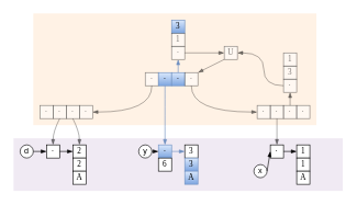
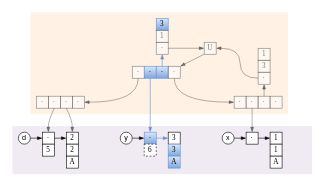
  <mxCell id="0" />
  <mxCell id="1" parent="0" />
  <mxCell id="2" value="" style="rounded=0;whiteSpace=wrap;html=1;fillOpacity=50;strokeWidth=0;fillColor=#ffe6cc;strokeColor=none;shadow=0;glass=0;" parent="1" vertex="1"><mxGeometry x="50" y="20" width="430" height="170" as="geometry" /></mxCell>
  <mxCell id="3" value="" style="rounded=0;whiteSpace=wrap;html=1;fillOpacity=50;strokeWidth=0;fillColor=#e1d5e7;strokeColor=none;" parent="1" vertex="1"><mxGeometry y="210" width="500" height="80" as="geometry" x="20" /></mxCell>
  <mxCell id="4" value="2" style="rounded=0;whiteSpace=wrap;html=1;fontFamily=Verdana;" parent="1" vertex="1"><mxGeometry x="110" y="220" width="20" height="20" as="geometry" /></mxCell>
  <mxCell id="5" value="2" style="rounded=0;whiteSpace=wrap;html=1;fontFamily=Verdana;" parent="1" vertex="1"><mxGeometry x="110" y="240" width="20" height="20" as="geometry" /></mxCell>
  <mxCell id="6" value="A" style="rounded=0;whiteSpace=wrap;html=1;fontFamily=Verdana;" parent="1" vertex="1"><mxGeometry x="110" y="260" width="20" height="20" as="geometry" /></mxCell>
  <mxCell id="7" value="d" style="ellipse;whiteSpace=wrap;html=1;aspect=fixed;" parent="1" vertex="1"><mxGeometry x="30" y="220" width="20" height="20" as="geometry" /></mxCell>
  <mxCell id="8" value="·" style="rounded=0;whiteSpace=wrap;html=1;fontFamily=Verdana;" parent="1" vertex="1"><mxGeometry x="70" y="220" width="20" height="20" as="geometry" /></mxCell>
+ <mxCell id="9" value="5" style="rounded=0;whiteSpace=wrap;html=1;fontFamily=Verdana;" parent="1" vertex="1"><mxGeometry x="70" y="240" width="20" height="20" as="geometry" /></mxCell>
  <mxCell id="10" value="" style="endArrow=blockThin;html=1;exitX=1;exitY=0.5;exitDx=0;exitDy=0;entryX=0;entryY=0.5;entryDx=0;entryDy=0;rounded=0;endFill=1;" parent="1" source="7" target="8" edge="1"><mxGeometry width="50" height="50" relative="1" as="geometry"><mxPoint x="170" y="430" as="sourcePoint" /><mxPoint x="220" y="380" as="targetPoint" /></mxGeometry></mxCell>
  <mxCell id="11" value="" style="endArrow=blockThin;html=1;rounded=0;entryX=0;entryY=0.5;entryDx=0;entryDy=0;endFill=1;" parent="1" source="8" target="4" edge="1"><mxGeometry width="50" height="50" relative="1" as="geometry"><mxPoint x="60" y="240" as="sourcePoint" /><mxPoint x="80" y="240" as="targetPoint" /></mxGeometry></mxCell>
  <mxCell id="12" value="·" style="rounded=0;whiteSpace=wrap;html=1;fontFamily=Verdana;strokeColor=#000000;fillOpacity=100;opacity=50;textOpacity=50;" parent="1" vertex="1"><mxGeometry x="60" y="160" width="20" height="20" as="geometry" /></mxCell>
  <mxCell id="13" value="·" style="rounded=0;whiteSpace=wrap;html=1;fontFamily=Verdana;opacity=50;textOpacity=50;" parent="1" vertex="1"><mxGeometry x="80" y="160" width="20" height="20" as="geometry" /></mxCell>
  <mxCell id="14" value="·" style="rounded=0;whiteSpace=wrap;html=1;fontFamily=Verdana;opacity=50;textOpacity=50;" parent="1" vertex="1"><mxGeometry x="100" y="160" width="20" height="20" as="geometry" /></mxCell>
  <mxCell id="15" value="·" style="rounded=0;whiteSpace=wrap;html=1;fontFamily=Verdana;strokeColor=#000000;opacity=50;textOpacity=50;" parent="1" vertex="1"><mxGeometry x="120" y="160" width="20" height="20" as="geometry" /></mxCell>
  <mxCell id="16" value="" style="endArrow=blockThin;html=1;exitX=0.5;exitY=1;exitDx=0;exitDy=0;entryX=0.5;entryY=0;entryDx=0;entryDy=0;endFill=1;curved=1;opacity=50;" parent="1" source="13" target="8" edge="1"><mxGeometry width="50" height="50" relative="1" as="geometry"><mxPoint x="170" y="300" as="sourcePoint" /><mxPoint x="220" y="250" as="targetPoint" /><Array as="points"><mxPoint x="80" y="200" /></Array></mxGeometry></mxCell>
  <mxCell id="17" value="" style="endArrow=blockThin;html=1;exitX=0.5;exitY=1;exitDx=0;exitDy=0;entryX=0.5;entryY=0;entryDx=0;entryDy=0;endFill=1;curved=1;opacity=50;" parent="1" source="14" target="4" edge="1"><mxGeometry width="50" height="50" relative="1" as="geometry"><mxPoint x="70" y="190" as="sourcePoint" /><mxPoint x="90" y="230" as="targetPoint" /><Array as="points"><mxPoint x="120" y="200" /></Array></mxGeometry></mxCell>
  <mxCell id="18" value="·" style="rounded=0;whiteSpace=wrap;html=1;fontFamily=Verdana;strokeColor=#000000;opacity=50;textOpacity=50;" parent="1" vertex="1"><mxGeometry x="390" y="160" width="20" height="20" as="geometry" /></mxCell>
  <mxCell id="19" value="·" style="rounded=0;whiteSpace=wrap;html=1;fontFamily=Verdana;strokeColor=#000000;opacity=50;textOpacity=50;" parent="1" vertex="1"><mxGeometry x="410" y="160" width="20" height="20" as="geometry" /></mxCell>
  <mxCell id="20" value="·" style="rounded=0;whiteSpace=wrap;html=1;fontFamily=Verdana;strokeColor=#000000;opacity=50;textOpacity=50;" parent="1" vertex="1"><mxGeometry x="430" y="160" width="20" height="20" as="geometry" /></mxCell>
  <mxCell id="21" value="·" style="rounded=0;whiteSpace=wrap;html=1;fontFamily=Verdana;strokeColor=#000000;opacity=50;textOpacity=50;" parent="1" vertex="1"><mxGeometry x="450" y="160" width="20" height="20" as="geometry" /></mxCell>
  <mxCell id="22" value="3" style="rounded=0;whiteSpace=wrap;html=1;fontFamily=Verdana;" parent="1" vertex="1"><mxGeometry x="280" y="220" width="20" height="20" as="geometry" /></mxCell>
  <mxCell id="23" value="3" style="rounded=0;whiteSpace=wrap;html=1;fontFamily=Verdana;fillColor=#dae8fc;strokeColor=#6c8ebf;gradientColor=#7ea6e0;" parent="1" vertex="1"><mxGeometry x="280" y="240" width="20" height="20" as="geometry" /></mxCell>
  <mxCell id="24" value="A" style="rounded=0;whiteSpace=wrap;html=1;fontFamily=Verdana;fillColor=#dae8fc;strokeColor=#6c8ebf;gradientColor=#7ea6e0;" parent="1" vertex="1"><mxGeometry x="280" y="260" width="20" height="20" as="geometry" /></mxCell>
- <mxCell id="25" value="y" style="ellipse;whiteSpace=wrap;html=1;aspect=fixed;" parent="1" vertex="1"><mxGeometry x="210" y="220" width="20" height="20" as="geometry" /></mxCell>
+ <mxCell id="25" value="y" style="ellipse;whiteSpace=wrap;html=1;aspect=fixed;" parent="1" vertex="1"><mxGeometry x="200" y="220" width="20" height="20" as="geometry" /></mxCell>
  <mxCell id="26" value="·" style="rounded=0;whiteSpace=wrap;html=1;fontFamily=Verdana;strokeColor=#6c8ebf;fillColor=#dae8fc;gradientColor=#7ea6e0;" parent="1" vertex="1"><mxGeometry x="240" y="220" width="20" height="20" as="geometry" /></mxCell>
- <mxCell id="27" value="6" style="rounded=0;whiteSpace=wrap;html=1;fontFamily=Verdana;" parent="1" vertex="1"><mxGeometry x="240" y="240" width="20" height="20" as="geometry" /></mxCell>
+ <mxCell id="27" value="6" style="rounded=0;whiteSpace=wrap;html=1;fontFamily=Verdana;dashed=1;" parent="1" vertex="1"><mxGeometry x="240" y="240" width="20" height="20" as="geometry" /></mxCell>
  <mxCell id="28" value="" style="endArrow=blockThin;html=1;exitX=1;exitY=0.5;exitDx=0;exitDy=0;entryX=0;entryY=0.5;entryDx=0;entryDy=0;rounded=0;endFill=1;" parent="1" source="25" target="26" edge="1"><mxGeometry width="50" height="50" relative="1" as="geometry"><mxPoint x="340" y="430" as="sourcePoint" /><mxPoint x="390" y="380" as="targetPoint" /></mxGeometry></mxCell>
  <mxCell id="29" value="" style="endArrow=blockThin;html=1;rounded=0;entryX=0;entryY=0.5;entryDx=0;entryDy=0;endFill=1;fillColor=#dae8fc;strokeColor=#6c8ebf;gradientColor=#7ea6e0;" parent="1" source="26" target="22" edge="1"><mxGeometry width="50" height="50" relative="1" as="geometry"><mxPoint x="230" y="240" as="sourcePoint" /><mxPoint x="250" y="240" as="targetPoint" /></mxGeometry></mxCell>
  <mxCell id="30" value="1" style="rounded=0;whiteSpace=wrap;html=1;fontFamily=Verdana;" parent="1" vertex="1"><mxGeometry x="450" y="220" width="20" height="20" as="geometry" /></mxCell>
  <mxCell id="31" value="1" style="rounded=0;whiteSpace=wrap;html=1;fontFamily=Verdana;" parent="1" vertex="1"><mxGeometry x="450" y="240" width="20" height="20" as="geometry" /></mxCell>
  <mxCell id="32" value="A" style="rounded=0;whiteSpace=wrap;html=1;fontFamily=Verdana;" parent="1" vertex="1"><mxGeometry x="450" y="260" width="20" height="20" as="geometry" /></mxCell>
- <mxCell id="33" value="x" style="ellipse;whiteSpace=wrap;html=1;aspect=fixed;" parent="1" vertex="1"><mxGeometry x="385" y="250" width="20" height="20" as="geometry" /></mxCell>
+ <mxCell id="33" value="x" style="ellipse;whiteSpace=wrap;html=1;aspect=fixed;" parent="1" vertex="1"><mxGeometry x="370" y="220" width="20" height="20" as="geometry" /></mxCell>
  <mxCell id="34" value="·" style="rounded=0;whiteSpace=wrap;html=1;fontFamily=Verdana;strokeColor=#000000;" parent="1" vertex="1"><mxGeometry x="410" y="220" width="20" height="20" as="geometry" /></mxCell>
  <mxCell id="35" value="" style="endArrow=blockThin;html=1;exitX=1;exitY=0.5;exitDx=0;exitDy=0;entryX=0;entryY=0.5;entryDx=0;entryDy=0;rounded=0;endFill=1;" parent="1" source="33" target="34" edge="1"><mxGeometry width="50" height="50" relative="1" as="geometry"><mxPoint x="510" y="430" as="sourcePoint" /><mxPoint x="560" y="380" as="targetPoint" /></mxGeometry></mxCell>
  <mxCell id="36" value="" style="endArrow=blockThin;html=1;rounded=0;entryX=0;entryY=0.5;entryDx=0;entryDy=0;endFill=1;" parent="1" source="34" target="30" edge="1"><mxGeometry width="50" height="50" relative="1" as="geometry"><mxPoint x="400" y="240" as="sourcePoint" /><mxPoint x="420" y="240" as="targetPoint" /></mxGeometry></mxCell>
  <mxCell id="37" value="·" style="rounded=0;whiteSpace=wrap;html=1;fontFamily=Verdana;strokeColor=#000000;opacity=50;textOpacity=50;" parent="1" vertex="1"><mxGeometry x="220" y="110" width="20" height="20" as="geometry" /></mxCell>
  <mxCell id="38" value="·" style="rounded=0;whiteSpace=wrap;html=1;fontFamily=Verdana;strokeColor=#6c8ebf;fillColor=#dae8fc;gradientColor=#7ea6e0;" parent="1" vertex="1"><mxGeometry x="240" y="110" width="20" height="20" as="geometry" /></mxCell>
  <mxCell id="39" value="·" style="rounded=0;whiteSpace=wrap;html=1;fontFamily=Verdana;strokeColor=#6c8ebf;fillColor=#dae8fc;gradientColor=#7ea6e0;" parent="1" vertex="1"><mxGeometry x="260" y="110" width="20" height="20" as="geometry" /></mxCell>
  <mxCell id="40" value="·" style="rounded=0;whiteSpace=wrap;html=1;fontFamily=Verdana;strokeColor=#000000;opacity=50;textOpacity=50;" parent="1" vertex="1"><mxGeometry x="280" y="110" width="20" height="20" as="geometry" /></mxCell>
  <mxCell id="41" value="" style="endArrow=blockThin;html=1;entryX=1;entryY=0.5;entryDx=0;entryDy=0;curved=1;endFill=1;exitX=0.5;exitY=1;exitDx=0;exitDy=0;opacity=50;" parent="1" source="37" target="15" edge="1"><mxGeometry width="50" height="50" relative="1" as="geometry"><mxPoint x="170" y="110" as="sourcePoint" /><mxPoint x="260" y="200" as="targetPoint" /><Array as="points"><mxPoint x="230" y="170" /></Array></mxGeometry></mxCell>
  <mxCell id="42" value="" style="endArrow=blockThin;html=1;entryX=0;entryY=0.5;entryDx=0;entryDy=0;exitX=0.5;exitY=1;exitDx=0;exitDy=0;curved=1;endFill=1;opacity=50;" parent="1" source="40" target="18" edge="1"><mxGeometry width="50" height="50" relative="1" as="geometry"><mxPoint x="300" y="100" as="sourcePoint" /><mxPoint x="71" y="167" as="targetPoint" /><Array as="points"><mxPoint x="290" y="170" /></Array></mxGeometry></mxCell>
  <mxCell id="43" value="" style="endArrow=blockThin;html=1;exitX=0.5;exitY=1;exitDx=0;exitDy=0;entryX=0.5;entryY=0;entryDx=0;entryDy=0;endFill=1;curved=1;fillColor=#dae8fc;strokeColor=#6c8ebf;gradientColor=#7ea6e0;" parent="1" source="38" target="26" edge="1"><mxGeometry width="50" height="50" relative="1" as="geometry"><mxPoint x="90" y="190" as="sourcePoint" /><mxPoint x="130" y="230" as="targetPoint" /><Array as="points" /></mxGeometry></mxCell>
  <mxCell id="44" value="" style="endArrow=blockThin;html=1;exitX=0.5;exitY=1;exitDx=0;exitDy=0;entryX=0.5;entryY=0;entryDx=0;entryDy=0;endFill=1;curved=1;opacity=50;" parent="1" source="19" target="34" edge="1"><mxGeometry width="50" height="50" relative="1" as="geometry"><mxPoint x="90" y="190" as="sourcePoint" /><mxPoint x="130" y="230" as="targetPoint" /><Array as="points"><mxPoint x="420" y="200" /></Array></mxGeometry></mxCell>
  <mxCell id="45" value="1" style="rounded=0;whiteSpace=wrap;html=1;fontFamily=Verdana;opacity=50;textOpacity=50;" parent="1" vertex="1"><mxGeometry x="430" y="80" width="20" height="20" as="geometry" /></mxCell>
  <mxCell id="46" value="3" style="rounded=0;whiteSpace=wrap;html=1;fontFamily=Verdana;opacity=50;textOpacity=50;" parent="1" vertex="1"><mxGeometry x="430" y="100" width="20" height="20" as="geometry" /></mxCell>
  <mxCell id="47" value="·" style="rounded=0;whiteSpace=wrap;html=1;fontFamily=Verdana;textOpacity=50;opacity=50;" parent="1" vertex="1"><mxGeometry x="430" y="120" width="20" height="20" as="geometry" /></mxCell>
  <mxCell id="48" value="" style="endArrow=blockThin;html=1;rounded=0;entryX=0.5;entryY=1;entryDx=0;entryDy=0;endFill=1;exitX=0.5;exitY=0;exitDx=0;exitDy=0;opacity=50;" parent="1" source="20" target="47" edge="1"><mxGeometry width="50" height="50" relative="1" as="geometry"><mxPoint x="270" y="240" as="sourcePoint" /><mxPoint x="420" y="140" as="targetPoint" /></mxGeometry></mxCell>
  <mxCell id="49" value="3" style="rounded=0;whiteSpace=wrap;html=1;fontFamily=Verdana;fillColor=#dae8fc;strokeColor=#6c8ebf;gradientColor=#7ea6e0;" parent="1" vertex="1"><mxGeometry x="260" y="30" width="20" height="20" as="geometry" /></mxCell>
  <mxCell id="50" value="1" style="rounded=0;whiteSpace=wrap;html=1;fontFamily=Verdana;opacity=50;textOpacity=50;" parent="1" vertex="1"><mxGeometry x="260" y="50" width="20" height="20" as="geometry" /></mxCell>
  <mxCell id="51" value="·" style="rounded=0;whiteSpace=wrap;html=1;fontFamily=Verdana;opacity=50;textOpacity=50;" parent="1" vertex="1"><mxGeometry x="260" y="70" width="20" height="20" as="geometry" /></mxCell>
  <mxCell id="52" value="" style="endArrow=blockThin;html=1;rounded=0;endFill=1;exitX=0.5;exitY=0;exitDx=0;exitDy=0;entryX=0.5;entryY=1;entryDx=0;entryDy=0;fillColor=#dae8fc;strokeColor=#6c8ebf;gradientColor=#7ea6e0;" parent="1" source="39" target="51" edge="1"><mxGeometry width="50" height="50" relative="1" as="geometry"><mxPoint x="320" y="100" as="sourcePoint" /><mxPoint x="220" y="90" as="targetPoint" /></mxGeometry></mxCell>
  <mxCell id="53" value="U" style="rounded=0;whiteSpace=wrap;html=1;fontFamily=Verdana;strokeColor=#000000;opacity=50;textOpacity=50;" parent="1" vertex="1"><mxGeometry x="340" y="70" width="20" height="20" as="geometry" /></mxCell>
  <mxCell id="54" value="" style="endArrow=blockThin;html=1;rounded=0;endFill=1;exitX=1;exitY=0.5;exitDx=0;exitDy=0;entryX=0;entryY=0.5;entryDx=0;entryDy=0;opacity=50;" parent="1" source="51" target="53" edge="1"><mxGeometry width="50" height="50" relative="1" as="geometry"><mxPoint x="220" y="90" as="sourcePoint" /><mxPoint x="220" y="70" as="targetPoint" /></mxGeometry></mxCell>
  <mxCell id="55" value="" style="endArrow=blockThin;html=1;endFill=1;exitX=0;exitY=0.5;exitDx=0;exitDy=0;entryX=1;entryY=0.5;entryDx=0;entryDy=0;curved=1;opacity=50;" parent="1" source="47" target="53" edge="1"><mxGeometry width="50" height="50" relative="1" as="geometry"><mxPoint x="230" y="40" as="sourcePoint" /><mxPoint x="350" y="60" as="targetPoint" /><Array as="points"><mxPoint x="400" y="130" /><mxPoint x="400" y="80" /></Array></mxGeometry></mxCell>
  <mxCell id="56" value="" style="endArrow=blockThin;html=1;rounded=0;endFill=1;exitX=0;exitY=1;exitDx=0;exitDy=0;entryX=1;entryY=0;entryDx=0;entryDy=0;opacity=50;" parent="1" source="53" target="40" edge="1"><mxGeometry width="50" height="50" relative="1" as="geometry"><mxPoint x="230" y="40" as="sourcePoint" /><mxPoint x="350" y="40" as="targetPoint" /></mxGeometry></mxCell>
